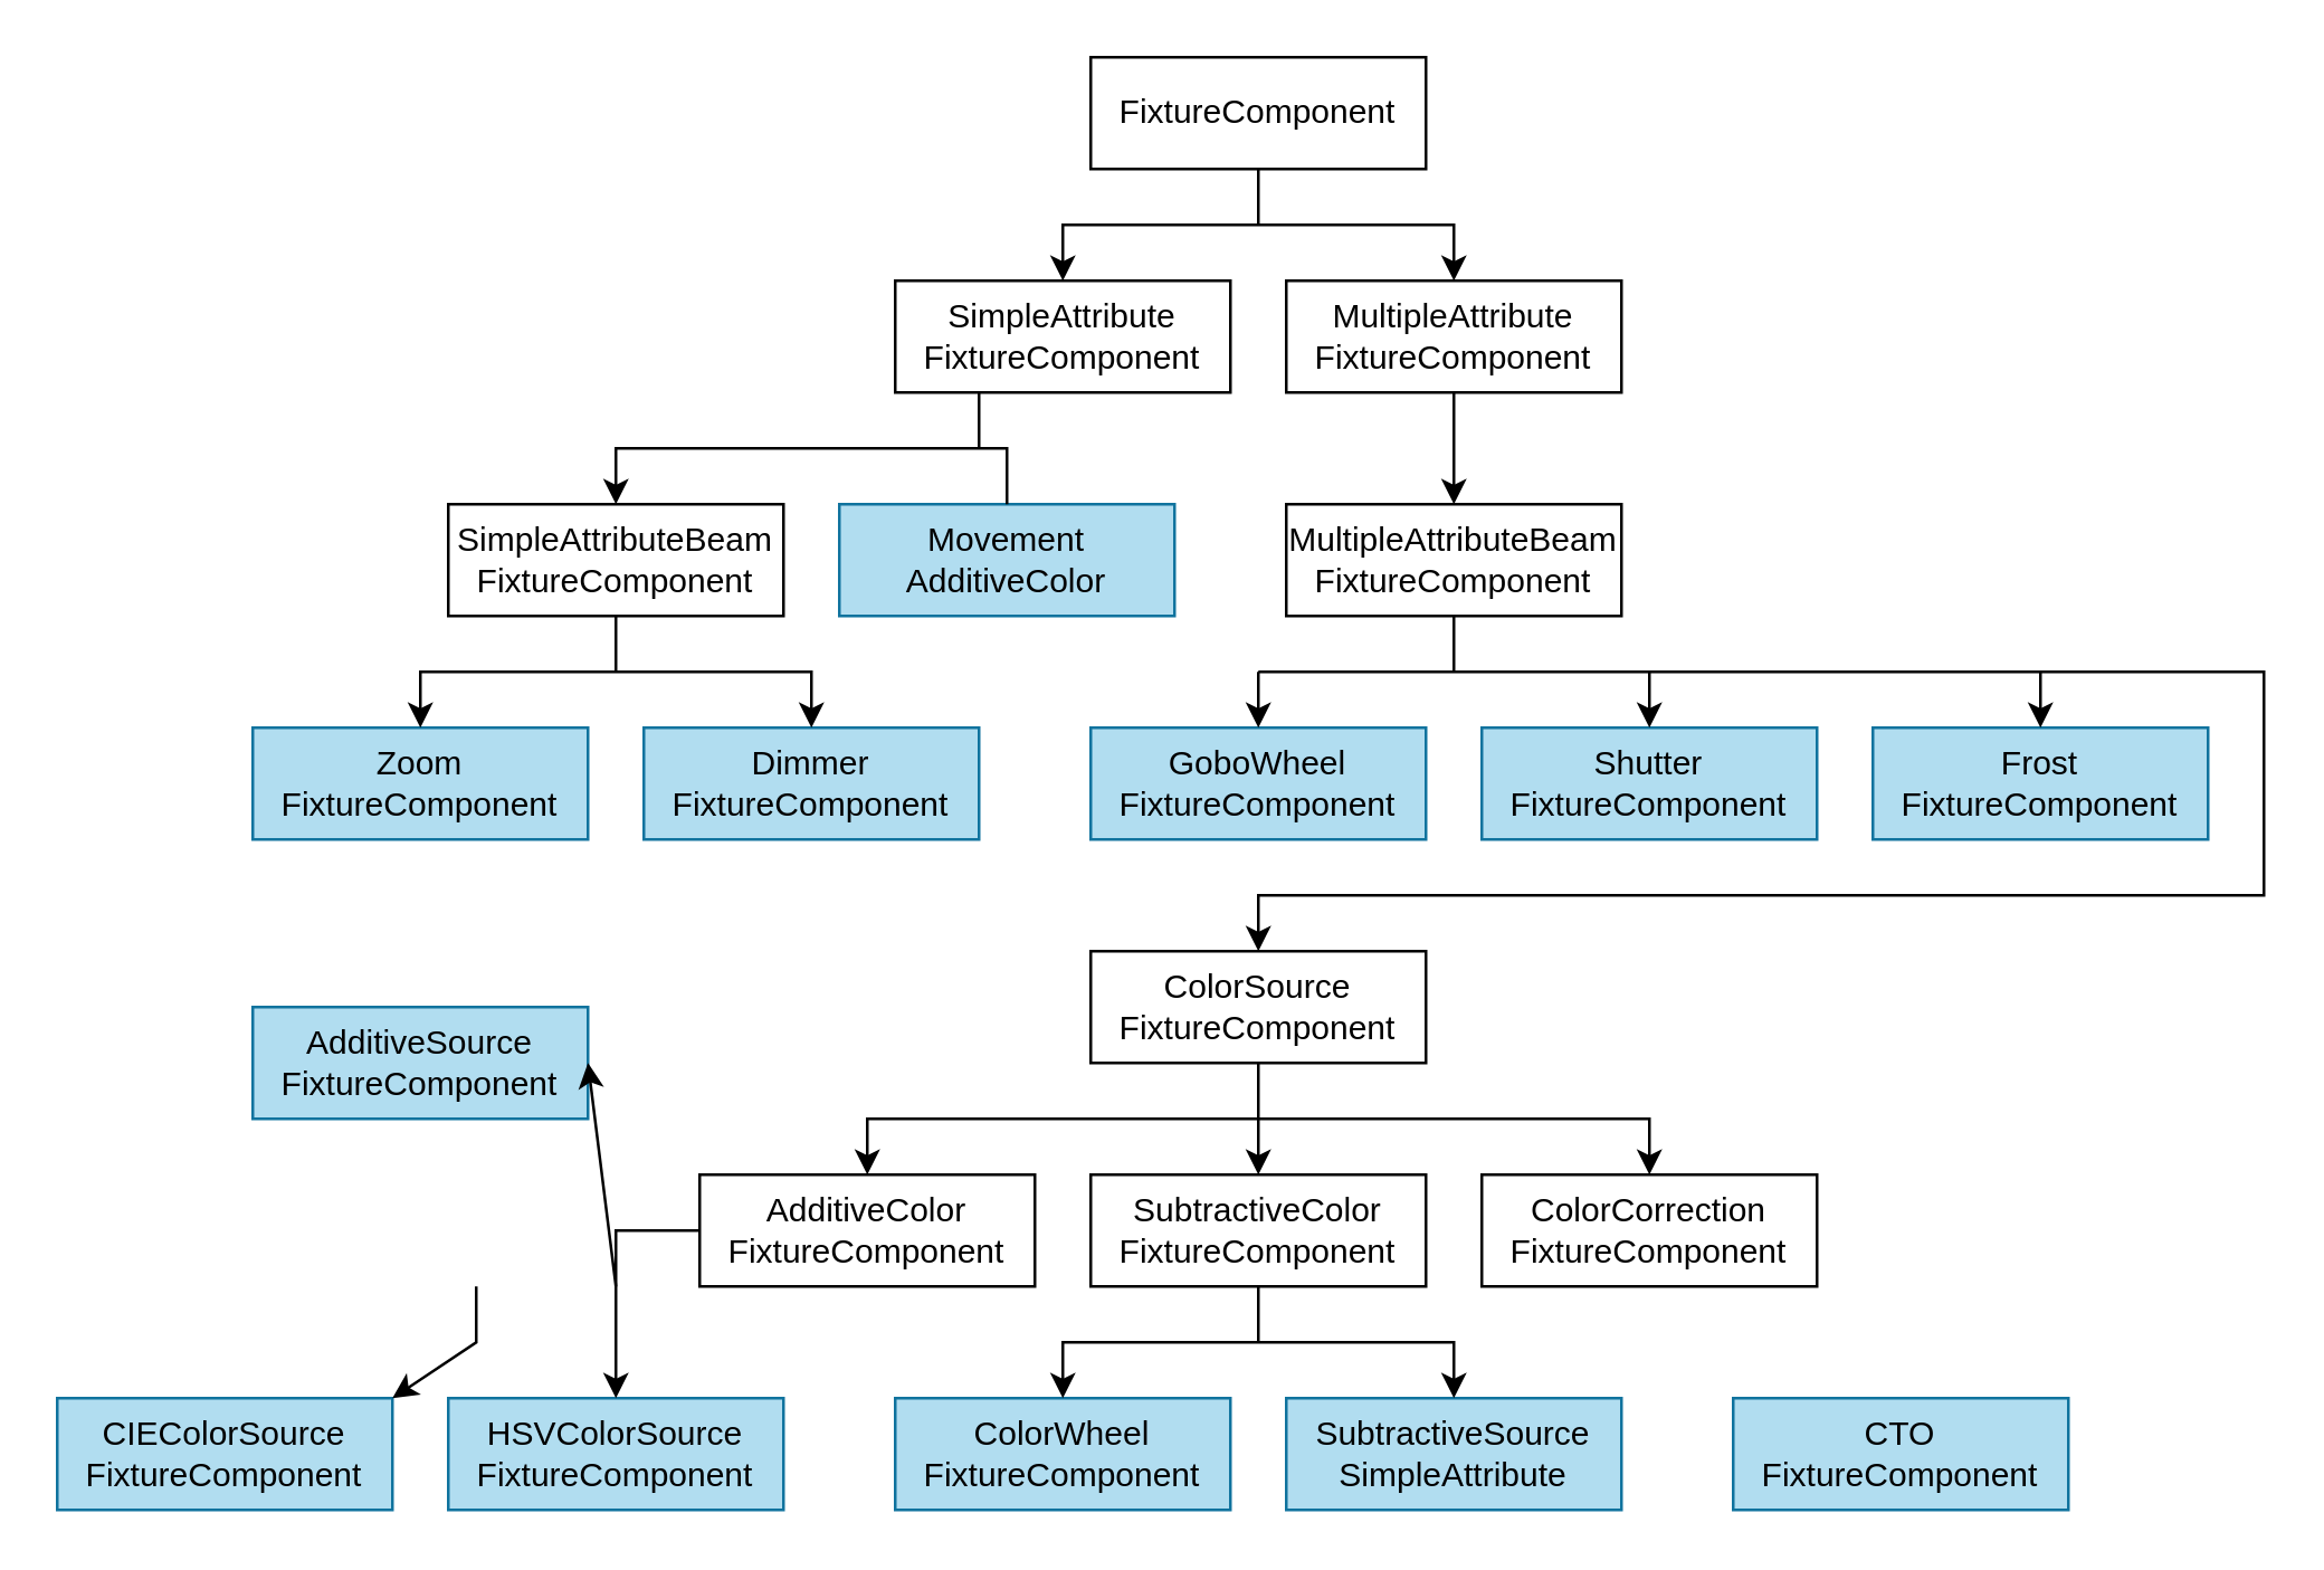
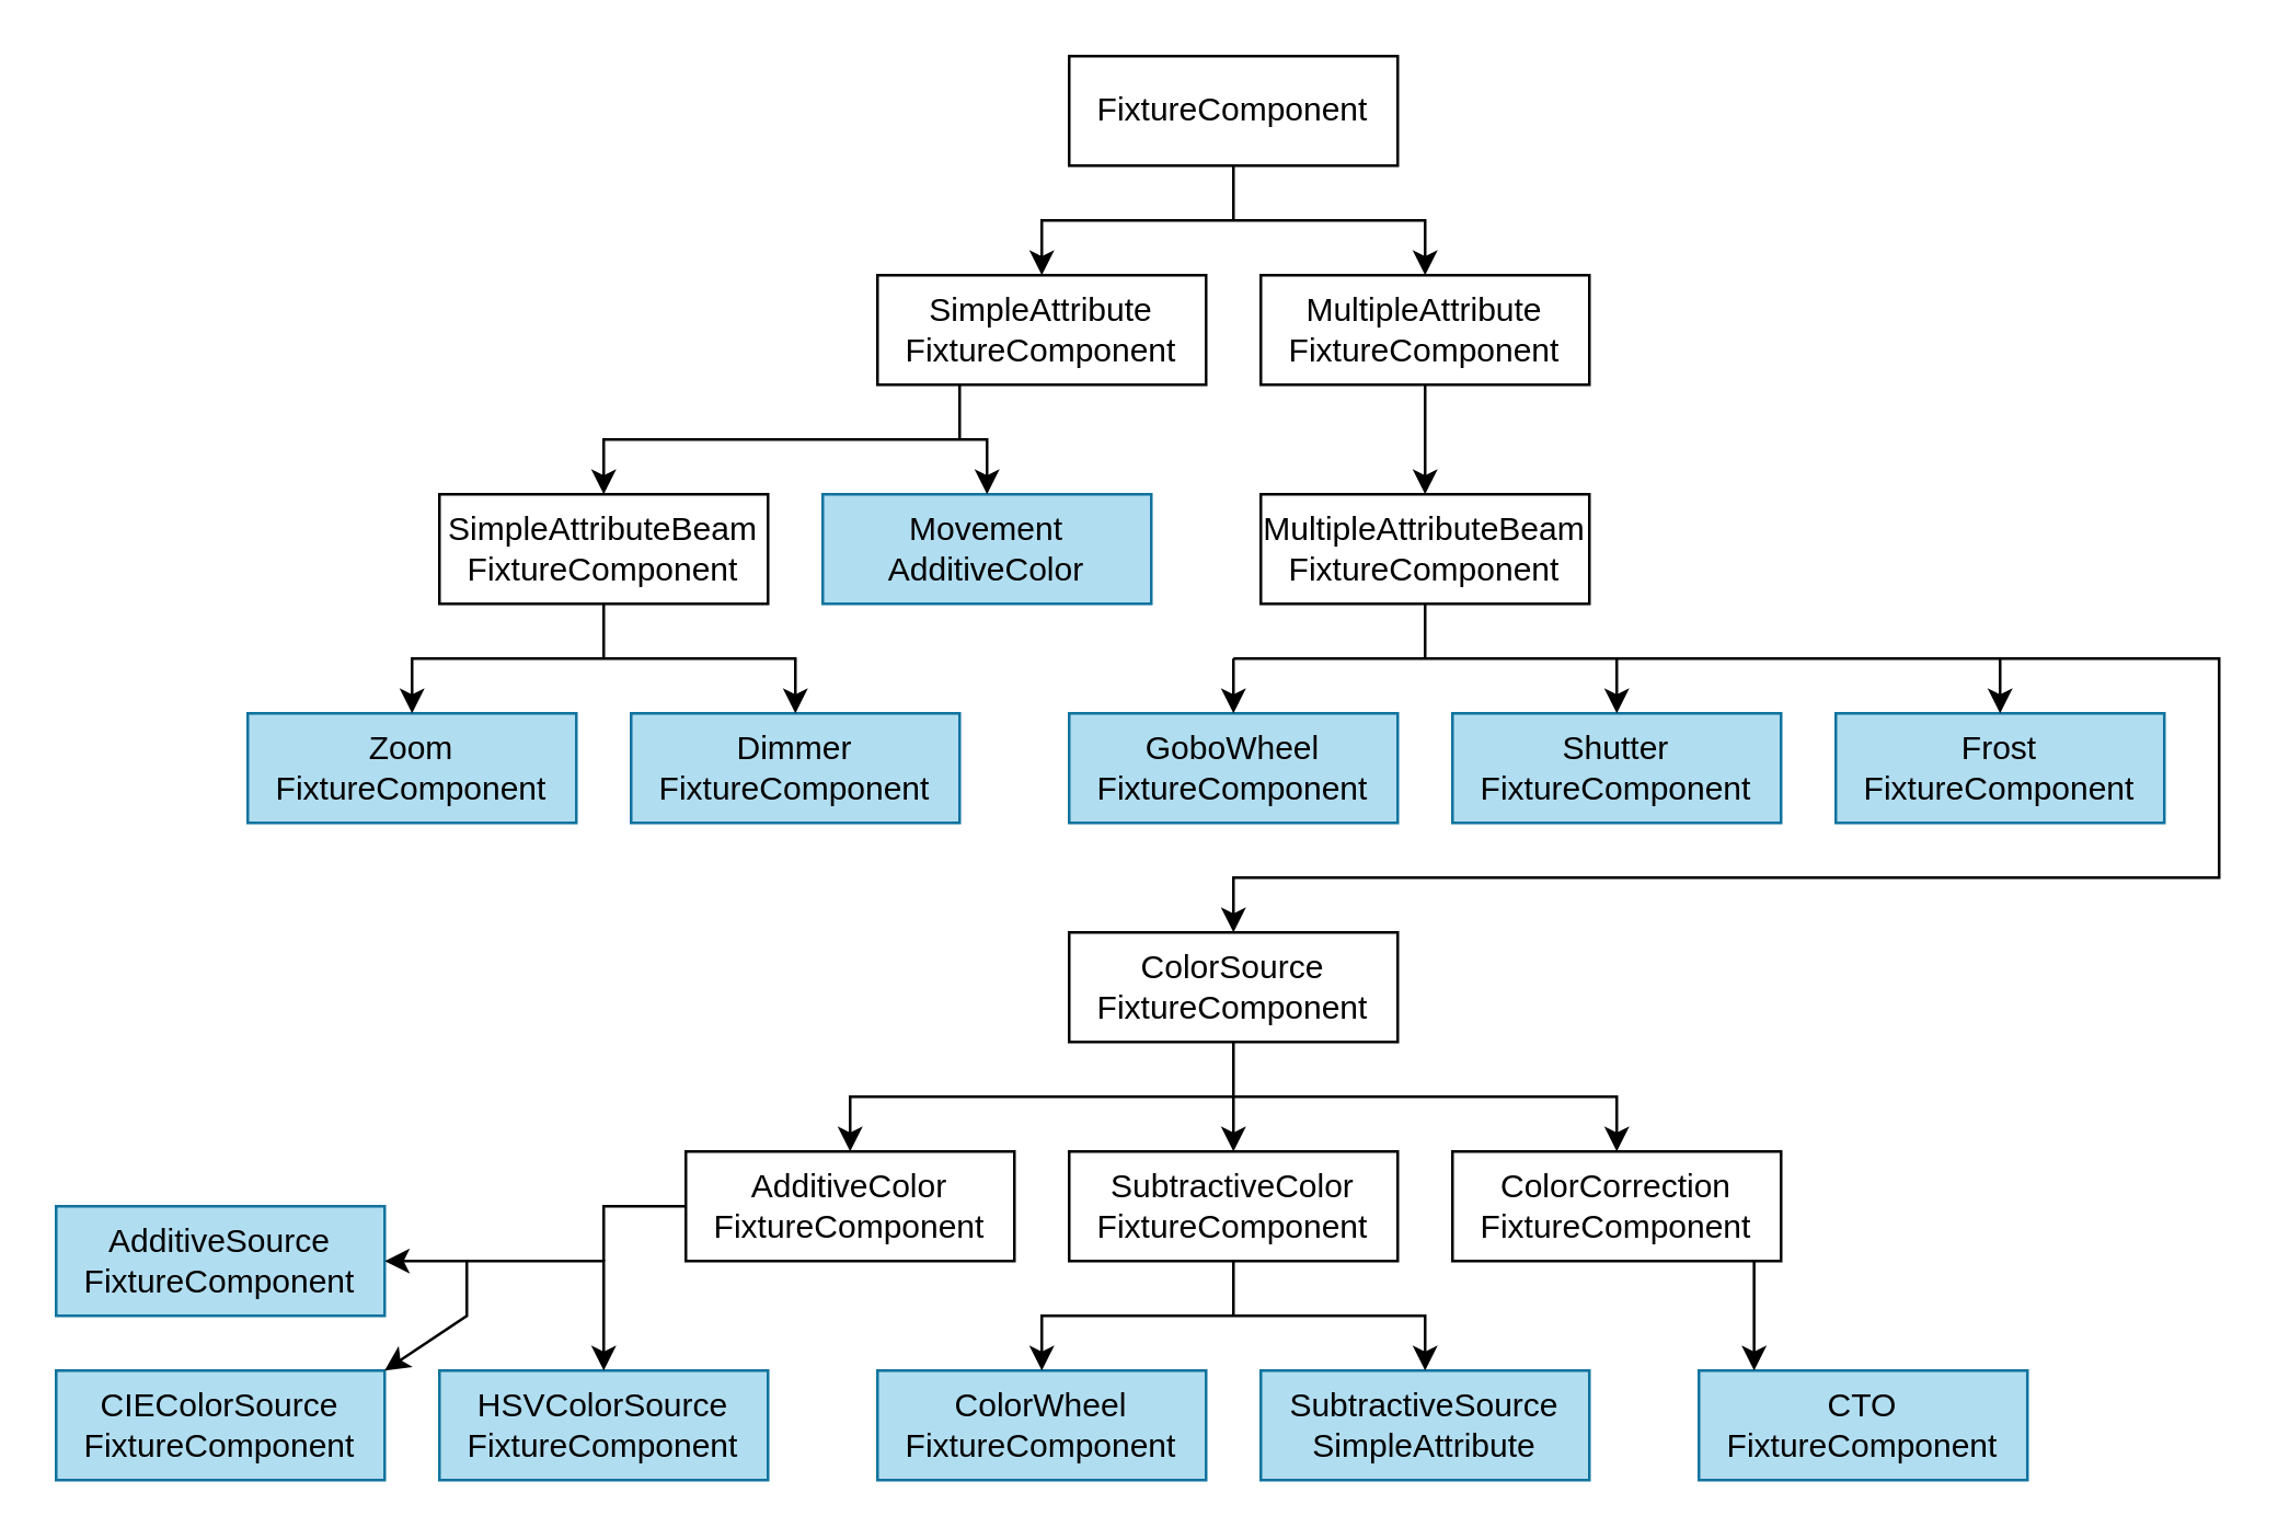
  <mxCell id="0" />
  <mxCell id="1" parent="0" />
  <mxCell id="2" value="FixtureComponent" style="rounded=0;whiteSpace=wrap;html=1;" vertex="1" parent="1"><mxGeometry x="390" y="20" width="120" height="40" as="geometry" /></mxCell>
  <mxCell id="3" value="SimpleAttribute&lt;br&gt;FixtureComponent" style="rounded=0;whiteSpace=wrap;html=1;" vertex="1" parent="1"><mxGeometry x="320" y="100" width="120" height="40" as="geometry" /></mxCell>
  <mxCell id="4" value="MultipleAttribute&lt;br&gt;FixtureComponent" style="rounded=0;whiteSpace=wrap;html=1;" vertex="1" parent="1"><mxGeometry x="460" y="100" width="120" height="40" as="geometry" /></mxCell>
  <mxCell id="5" value="Movement&lt;br&gt;AdditiveColor" style="rounded=0;whiteSpace=wrap;html=1;fillColor=#b1ddf0;strokeColor=#10739e;" vertex="1" parent="1"><mxGeometry x="300" y="180" width="120" height="40" as="geometry" /></mxCell>
  <mxCell id="6" value="SimpleAttributeBeam&lt;br&gt;FixtureComponent" style="rounded=0;whiteSpace=wrap;html=1;" vertex="1" parent="1"><mxGeometry x="160" y="180" width="120" height="40" as="geometry" /></mxCell>
  <mxCell id="7" value="Dimmer&lt;br&gt;FixtureComponent" style="rounded=0;whiteSpace=wrap;html=1;fillColor=#b1ddf0;strokeColor=#10739e;" vertex="1" parent="1"><mxGeometry x="230" y="260" width="120" height="40" as="geometry" /></mxCell>
  <mxCell id="8" value="Zoom&lt;br&gt;FixtureComponent" style="rounded=0;whiteSpace=wrap;html=1;fillColor=#b1ddf0;strokeColor=#10739e;" vertex="1" parent="1"><mxGeometry x="90" y="260" width="120" height="40" as="geometry" /></mxCell>
  <mxCell id="9" value="MultipleAttributeBeam&lt;br&gt;FixtureComponent" style="rounded=0;whiteSpace=wrap;html=1;" vertex="1" parent="1"><mxGeometry x="460" y="180" width="120" height="40" as="geometry" /></mxCell>
  <mxCell id="10" value="GoboWheel&lt;br&gt;FixtureComponent" style="rounded=0;whiteSpace=wrap;html=1;fillColor=#b1ddf0;strokeColor=#10739e;" vertex="1" parent="1"><mxGeometry x="390" y="260" width="120" height="40" as="geometry" /></mxCell>
  <mxCell id="11" value="Shutter&lt;br&gt;FixtureComponent" style="rounded=0;whiteSpace=wrap;html=1;fillColor=#b1ddf0;strokeColor=#10739e;" vertex="1" parent="1"><mxGeometry x="530" y="260" width="120" height="40" as="geometry" /></mxCell>
  <mxCell id="12" value="" style="endArrow=classic;html=1;rounded=0;entryX=0.5;entryY=0;entryDx=0;entryDy=0;exitX=0.5;exitY=1;exitDx=0;exitDy=0;" edge="1" parent="1" source="4" target="9"><mxGeometry width="50" height="50" relative="1" as="geometry"><mxPoint x="350" y="150" as="sourcePoint" /><mxPoint x="350" y="190" as="targetPoint" /></mxGeometry></mxCell>
  <mxCell id="13" value="Frost&lt;br&gt;FixtureComponent" style="rounded=0;whiteSpace=wrap;html=1;fillColor=#b1ddf0;strokeColor=#10739e;" vertex="1" parent="1"><mxGeometry x="670" y="260" width="120" height="40" as="geometry" /></mxCell>
  <mxCell id="14" value="" style="endArrow=classic;html=1;rounded=0;entryX=0.5;entryY=0;entryDx=0;entryDy=0;" edge="1" parent="1" target="19"><mxGeometry width="50" height="50" relative="1" as="geometry"><mxPoint x="450" y="240" as="sourcePoint" /><mxPoint x="450" y="340" as="targetPoint" /><Array as="points"><mxPoint x="810" y="240" /><mxPoint x="810" y="320" /><mxPoint x="450" y="320" /></Array></mxGeometry></mxCell>
  <mxCell id="15" value="" style="endArrow=classic;html=1;rounded=0;entryX=0.5;entryY=0;entryDx=0;entryDy=0;" edge="1" parent="1" target="10"><mxGeometry width="50" height="50" relative="1" as="geometry"><mxPoint x="450" y="240" as="sourcePoint" /><mxPoint x="600" y="210" as="targetPoint" /></mxGeometry></mxCell>
  <mxCell id="16" value="" style="endArrow=classic;html=1;rounded=0;entryX=0.5;entryY=0;entryDx=0;entryDy=0;" edge="1" parent="1" target="11"><mxGeometry width="50" height="50" relative="1" as="geometry"><mxPoint x="590" y="240" as="sourcePoint" /><mxPoint x="580" y="250" as="targetPoint" /></mxGeometry></mxCell>
  <mxCell id="17" value="" style="endArrow=classic;html=1;rounded=0;entryX=0.5;entryY=0;entryDx=0;entryDy=0;" edge="1" parent="1" target="13"><mxGeometry width="50" height="50" relative="1" as="geometry"><mxPoint x="730" y="240" as="sourcePoint" /><mxPoint x="580" y="250" as="targetPoint" /></mxGeometry></mxCell>
  <mxCell id="18" value="" style="endArrow=none;html=1;rounded=0;exitX=0.5;exitY=1;exitDx=0;exitDy=0;" edge="1" parent="1" source="9"><mxGeometry width="50" height="50" relative="1" as="geometry"><mxPoint x="530" y="300" as="sourcePoint" /><mxPoint x="520" y="240" as="targetPoint" /></mxGeometry></mxCell>
  <mxCell id="19" value="ColorSource&lt;br&gt;FixtureComponent" style="rounded=0;whiteSpace=wrap;html=1;" vertex="1" parent="1"><mxGeometry x="390" y="340" width="120" height="40" as="geometry" /></mxCell>
  <mxCell id="20" value="SubtractiveColor&lt;br&gt;FixtureComponent" style="rounded=0;whiteSpace=wrap;html=1;" vertex="1" parent="1"><mxGeometry x="390" y="420" width="120" height="40" as="geometry" /></mxCell>
  <mxCell id="21" value="AdditiveColor&lt;br&gt;FixtureComponent" style="rounded=0;whiteSpace=wrap;html=1;" vertex="1" parent="1"><mxGeometry x="250" y="420" width="120" height="40" as="geometry" /></mxCell>
  <mxCell id="22" value="ColorCorrection&lt;br&gt;FixtureComponent" style="rounded=0;whiteSpace=wrap;html=1;" vertex="1" parent="1"><mxGeometry x="530" y="420" width="120" height="40" as="geometry" /></mxCell>
  <mxCell id="23" value="" style="endArrow=classic;startArrow=classic;html=1;rounded=0;exitX=0.5;exitY=0;exitDx=0;exitDy=0;entryX=0.5;entryY=0;entryDx=0;entryDy=0;" edge="1" parent="1" source="21" target="22"><mxGeometry width="50" height="50" relative="1" as="geometry"><mxPoint x="470" y="300" as="sourcePoint" /><mxPoint x="520" y="250" as="targetPoint" /><Array as="points"><mxPoint x="310" y="400" /><mxPoint x="590" y="400" /></Array></mxGeometry></mxCell>
  <mxCell id="24" value="" style="endArrow=classic;html=1;rounded=0;exitX=0.5;exitY=1;exitDx=0;exitDy=0;entryX=0.5;entryY=0;entryDx=0;entryDy=0;" edge="1" parent="1" source="19" target="20"><mxGeometry width="50" height="50" relative="1" as="geometry"><mxPoint x="450" y="360" as="sourcePoint" /><mxPoint x="500" y="310" as="targetPoint" /></mxGeometry></mxCell>
  <mxCell id="25" value="" style="endArrow=classic;startArrow=classic;html=1;rounded=0;exitX=0.5;exitY=0;exitDx=0;exitDy=0;entryX=0.5;entryY=0;entryDx=0;entryDy=0;" edge="1" parent="1" source="8" target="7"><mxGeometry width="50" height="50" relative="1" as="geometry"><mxPoint x="350" y="200" as="sourcePoint" /><mxPoint x="400" y="150" as="targetPoint" /><Array as="points"><mxPoint x="150" y="240" /><mxPoint x="290" y="240" /></Array></mxGeometry></mxCell>
  <mxCell id="26" value="" style="endArrow=none;html=1;rounded=0;exitX=0.5;exitY=1;exitDx=0;exitDy=0;" edge="1" parent="1" source="6"><mxGeometry width="50" height="50" relative="1" as="geometry"><mxPoint x="350" y="200" as="sourcePoint" /><mxPoint x="220" y="240" as="targetPoint" /></mxGeometry></mxCell>
- <mxCell id="27" value="" style="endArrow=none;startArrow=classic;html=1;rounded=0;exitX=0.5;exitY=0;exitDx=0;exitDy=0;entryX=0.5;entryY=0;entryDx=0;entryDy=0;" edge="1" parent="1" source="6" target="5"><mxGeometry width="50" height="50" relative="1" as="geometry"><mxPoint x="350" y="200" as="sourcePoint" /><mxPoint x="400" y="150" as="targetPoint" /><Array as="points"><mxPoint x="220" y="160" /><mxPoint x="360" y="160" /></Array></mxGeometry></mxCell>
+ <mxCell id="27" value="" style="endArrow=classic;startArrow=classic;html=1;rounded=0;exitX=0.5;exitY=0;exitDx=0;exitDy=0;entryX=0.5;entryY=0;entryDx=0;entryDy=0;" edge="1" parent="1" source="6" target="5"><mxGeometry width="50" height="50" relative="1" as="geometry"><mxPoint x="350" y="200" as="sourcePoint" /><mxPoint x="400" y="150" as="targetPoint" /><Array as="points"><mxPoint x="220" y="160" /><mxPoint x="360" y="160" /></Array></mxGeometry></mxCell>
  <mxCell id="28" value="" style="endArrow=none;html=1;rounded=0;entryX=0.25;entryY=1;entryDx=0;entryDy=0;" edge="1" parent="1" target="3"><mxGeometry width="50" height="50" relative="1" as="geometry"><mxPoint x="350" y="160" as="sourcePoint" /><mxPoint x="360" y="150" as="targetPoint" /></mxGeometry></mxCell>
  <mxCell id="29" value="" style="endArrow=classic;startArrow=classic;html=1;rounded=0;exitX=0.5;exitY=0;exitDx=0;exitDy=0;entryX=0.5;entryY=0;entryDx=0;entryDy=0;" edge="1" parent="1" source="3" target="4"><mxGeometry width="50" height="50" relative="1" as="geometry"><mxPoint x="480" y="230" as="sourcePoint" /><mxPoint x="530" y="180" as="targetPoint" /><Array as="points"><mxPoint x="380" y="80" /><mxPoint x="520" y="80" /></Array></mxGeometry></mxCell>
  <mxCell id="30" value="" style="endArrow=none;html=1;rounded=0;entryX=0.5;entryY=1;entryDx=0;entryDy=0;" edge="1" parent="1" target="2"><mxGeometry width="50" height="50" relative="1" as="geometry"><mxPoint x="450" y="80" as="sourcePoint" /><mxPoint x="520" y="140" as="targetPoint" /></mxGeometry></mxCell>
  <mxCell id="31" value="SubtractiveSource&lt;br&gt;SimpleAttribute" style="rounded=0;whiteSpace=wrap;html=1;fillColor=#b1ddf0;strokeColor=#10739e;" vertex="1" parent="1"><mxGeometry x="460" y="500" width="120" height="40" as="geometry" /></mxCell>
  <mxCell id="32" value="ColorWheel&lt;br&gt;FixtureComponent" style="rounded=0;whiteSpace=wrap;html=1;fillColor=#b1ddf0;strokeColor=#10739e;" vertex="1" parent="1"><mxGeometry x="320" y="500" width="120" height="40" as="geometry" /></mxCell>
  <mxCell id="33" value="HSVColorSource&lt;br&gt;FixtureComponent" style="rounded=0;whiteSpace=wrap;html=1;fillColor=#b1ddf0;strokeColor=#10739e;" vertex="1" parent="1"><mxGeometry x="160" y="500" width="120" height="40" as="geometry" /></mxCell>
  <mxCell id="34" value="CIEColorSource&lt;br&gt;FixtureComponent" style="rounded=0;whiteSpace=wrap;html=1;fillColor=#b1ddf0;strokeColor=#10739e;" vertex="1" parent="1"><mxGeometry x="20" y="500" width="120" height="40" as="geometry" /></mxCell>
- <mxCell id="35" value="AdditiveSource&lt;br&gt;FixtureComponent" style="rounded=0;whiteSpace=wrap;html=1;fillColor=#b1ddf0;strokeColor=#10739e;" vertex="1" parent="1"><mxGeometry x="90" y="360" width="120" height="40" as="geometry" /></mxCell>
+ <mxCell id="35" value="AdditiveSource&lt;br&gt;FixtureComponent" style="rounded=0;whiteSpace=wrap;html=1;fillColor=#b1ddf0;strokeColor=#10739e;" vertex="1" parent="1"><mxGeometry x="20" y="440" width="120" height="40" as="geometry" /></mxCell>
  <mxCell id="36" value="CTO&lt;br&gt;FixtureComponent" style="rounded=0;whiteSpace=wrap;html=1;fillColor=#b1ddf0;strokeColor=#10739e;" vertex="1" parent="1"><mxGeometry x="620" y="500" width="120" height="40" as="geometry" /></mxCell>
+ <mxCell id="37" value="" style="endArrow=classic;html=1;rounded=0;entryX=0.168;entryY=0;entryDx=0;entryDy=0;entryPerimeter=0;exitX=0.918;exitY=1.007;exitDx=0;exitDy=0;exitPerimeter=0;" edge="1" parent="1" source="22" target="36"><mxGeometry width="50" height="50" relative="1" as="geometry"><mxPoint x="650" y="470" as="sourcePoint" /><mxPoint x="640" y="480" as="targetPoint" /></mxGeometry></mxCell>
  <mxCell id="38" value="" style="endArrow=classic;startArrow=classic;html=1;rounded=0;exitX=0.5;exitY=0;exitDx=0;exitDy=0;entryX=0.5;entryY=0;entryDx=0;entryDy=0;" edge="1" parent="1" source="32" target="31"><mxGeometry width="50" height="50" relative="1" as="geometry"><mxPoint x="320" y="460" as="sourcePoint" /><mxPoint x="370" y="410" as="targetPoint" /><Array as="points"><mxPoint x="380" y="480" /><mxPoint x="520" y="480" /></Array></mxGeometry></mxCell>
  <mxCell id="39" value="" style="endArrow=none;html=1;rounded=0;entryX=0.5;entryY=1;entryDx=0;entryDy=0;" edge="1" parent="1" target="20"><mxGeometry width="50" height="50" relative="1" as="geometry"><mxPoint x="450" y="480" as="sourcePoint" /><mxPoint x="370" y="410" as="targetPoint" /></mxGeometry></mxCell>
  <mxCell id="40" value="" style="endArrow=classic;startArrow=classic;html=1;rounded=0;exitX=0.5;exitY=0;exitDx=0;exitDy=0;entryX=1;entryY=0.5;entryDx=0;entryDy=0;" edge="1" parent="1" source="33" target="35"><mxGeometry width="50" height="50" relative="1" as="geometry"><mxPoint x="320" y="460" as="sourcePoint" /><mxPoint x="370" y="410" as="targetPoint" /><Array as="points"><mxPoint x="220" y="460" /></Array></mxGeometry></mxCell>
  <mxCell id="41" value="" style="endArrow=classic;html=1;rounded=0;entryX=1;entryY=0;entryDx=0;entryDy=0;" edge="1" parent="1" target="34"><mxGeometry width="50" height="50" relative="1" as="geometry"><mxPoint x="170" y="460" as="sourcePoint" /><mxPoint x="260" y="440" as="targetPoint" /><Array as="points"><mxPoint x="170" y="480" /></Array></mxGeometry></mxCell>
  <mxCell id="42" value="" style="endArrow=none;html=1;rounded=0;entryX=0;entryY=0.5;entryDx=0;entryDy=0;" edge="1" parent="1" target="21"><mxGeometry width="50" height="50" relative="1" as="geometry"><mxPoint x="220" y="460" as="sourcePoint" /><mxPoint x="270" y="470" as="targetPoint" /><Array as="points"><mxPoint x="220" y="440" /></Array></mxGeometry></mxCell>
